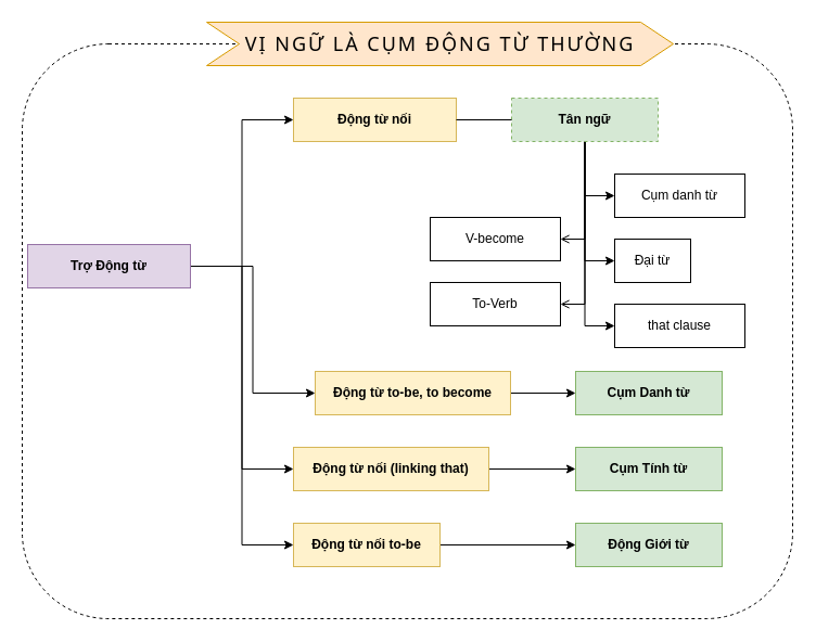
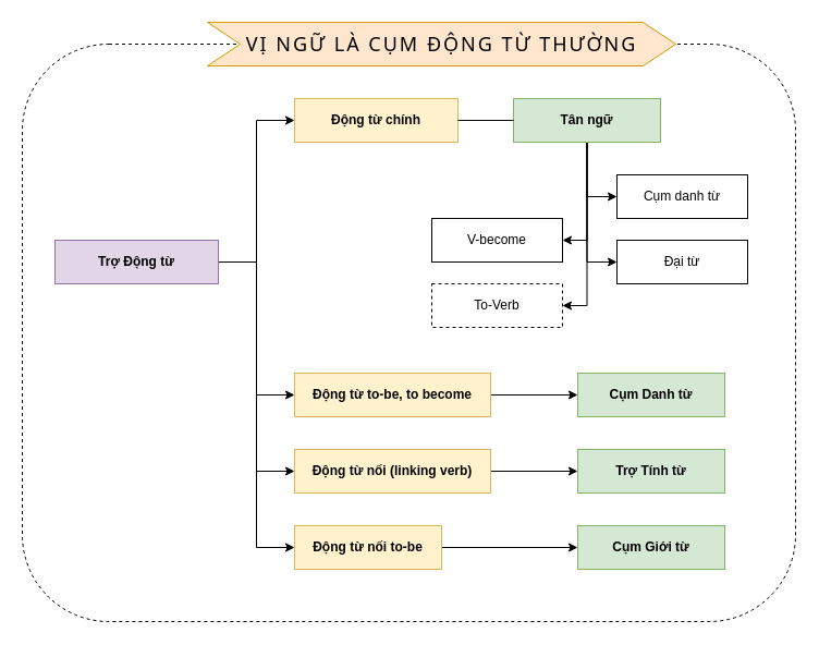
  <mxCell id="0" />
  <mxCell id="1" parent="0" />
  <mxCell id="2" value="" style="rounded=1;whiteSpace=wrap;html=1;dashed=1;" parent="1" vertex="1"><mxGeometry y="40" width="710" height="530" as="geometry" x="20" /></mxCell>
- <mxCell id="3" value="Động từ nối" style="rounded=0;whiteSpace=wrap;html=1;fillColor=#fff2cc;strokeColor=#d6b656;fontStyle=1" parent="1" vertex="1"><mxGeometry x="270" y="90" width="150" height="40" as="geometry" /></mxCell>
+ <mxCell id="3" value="Động từ chính" style="rounded=0;whiteSpace=wrap;html=1;fillColor=#fff2cc;strokeColor=#d6b656;fontStyle=1" parent="1" vertex="1"><mxGeometry x="270" y="90" width="150" height="40" as="geometry" /></mxCell>
  <mxCell id="4" style="edgeStyle=orthogonalEdgeStyle;rounded=0;orthogonalLoop=1;jettySize=auto;html=1;entryX=0;entryY=0.5;entryDx=0;entryDy=0;" parent="1" source="9" target="10" edge="1"><mxGeometry relative="1" as="geometry" /></mxCell>
  <mxCell id="5" style="edgeStyle=orthogonalEdgeStyle;rounded=0;orthogonalLoop=1;jettySize=auto;html=1;entryX=0;entryY=0.5;entryDx=0;entryDy=0;" parent="1" source="9" target="11" edge="1"><mxGeometry relative="1" as="geometry" /></mxCell>
- <mxCell id="6" style="edgeStyle=orthogonalEdgeStyle;rounded=0;orthogonalLoop=1;jettySize=auto;html=1;entryX=0;entryY=0.5;entryDx=0;entryDy=0;" parent="1" source="9" target="12" edge="1"><mxGeometry relative="1" as="geometry" /></mxCell>
- <mxCell id="7" style="edgeStyle=orthogonalEdgeStyle;rounded=0;orthogonalLoop=1;jettySize=auto;html=1;entryX=1;entryY=0.5;entryDx=0;entryDy=0;endArrow=open;" parent="1" source="9" target="13" edge="1"><mxGeometry relative="1" as="geometry" /></mxCell>
- <mxCell id="8" style="edgeStyle=orthogonalEdgeStyle;rounded=0;orthogonalLoop=1;jettySize=auto;html=1;entryX=1;entryY=0.5;entryDx=0;entryDy=0;endArrow=open;" parent="1" source="9" target="14" edge="1"><mxGeometry relative="1" as="geometry" /></mxCell>
- <mxCell id="9" value="Tân ngữ" style="rounded=0;whiteSpace=wrap;html=1;fillColor=#d5e8d4;strokeColor=#82b366;fontStyle=1;dashed=1;" parent="1" vertex="1"><mxGeometry x="471" y="90" width="135" height="40" as="geometry" /></mxCell>
+ <mxCell id="7" style="edgeStyle=orthogonalEdgeStyle;rounded=0;orthogonalLoop=1;jettySize=auto;html=1;entryX=1;entryY=0.5;entryDx=0;entryDy=0;" parent="1" source="9" target="13" edge="1"><mxGeometry relative="1" as="geometry" /></mxCell>
+ <mxCell id="8" style="edgeStyle=orthogonalEdgeStyle;rounded=0;orthogonalLoop=1;jettySize=auto;html=1;entryX=1;entryY=0.5;entryDx=0;entryDy=0;" parent="1" source="9" target="14" edge="1"><mxGeometry relative="1" as="geometry" /></mxCell>
+ <mxCell id="9" value="Tân ngữ" style="rounded=0;whiteSpace=wrap;html=1;fillColor=#d5e8d4;strokeColor=#82b366;fontStyle=1" parent="1" vertex="1"><mxGeometry x="471" y="90" width="135" height="40" as="geometry" /></mxCell>
  <mxCell id="10" value="Cụm danh từ" style="rounded=0;whiteSpace=wrap;html=1;" parent="1" vertex="1"><mxGeometry x="566" y="160" width="120" height="40" as="geometry" /></mxCell>
- <mxCell id="11" value="Đại từ" style="rounded=0;whiteSpace=wrap;html=1;" parent="1" vertex="1"><mxGeometry x="566" y="220" width="70" height="40" as="geometry" /></mxCell>
- <mxCell id="12" value="that clause" style="rounded=0;whiteSpace=wrap;html=1;" parent="1" vertex="1"><mxGeometry x="566" y="280" width="120" height="40" as="geometry" /></mxCell>
+ <mxCell id="11" value="Đại từ" style="rounded=0;whiteSpace=wrap;html=1;" parent="1" vertex="1"><mxGeometry x="566" y="220" width="120" height="40" as="geometry" /></mxCell>
  <mxCell id="13" value="V-become" style="rounded=0;whiteSpace=wrap;html=1;" parent="1" vertex="1"><mxGeometry x="396" y="200" width="120" height="40" as="geometry" /></mxCell>
- <mxCell id="14" value="To-Verb" style="rounded=0;whiteSpace=wrap;html=1;" parent="1" vertex="1"><mxGeometry x="396" y="260" width="120" height="40" as="geometry" /></mxCell>
+ <mxCell id="14" value="To-Verb" style="rounded=0;whiteSpace=wrap;html=1;dashed=1;" parent="1" vertex="1"><mxGeometry x="396" y="260" width="120" height="40" as="geometry" /></mxCell>
  <mxCell id="15" value="" style="endArrow=none;html=1;exitX=1;exitY=0.5;exitDx=0;exitDy=0;entryX=0;entryY=0.5;entryDx=0;entryDy=0;" parent="1" source="3" target="9" edge="1"><mxGeometry width="50" height="50" relative="1" as="geometry"><mxPoint x="626" y="310" as="sourcePoint" /><mxPoint x="676" y="260" as="targetPoint" /></mxGeometry></mxCell>
  <mxCell id="16" style="edgeStyle=orthogonalEdgeStyle;rounded=0;orthogonalLoop=1;jettySize=auto;html=1;entryX=0;entryY=0.5;entryDx=0;entryDy=0;" parent="1" source="20" target="3" edge="1"><mxGeometry relative="1" as="geometry" /></mxCell>
  <mxCell id="17" style="edgeStyle=orthogonalEdgeStyle;rounded=0;orthogonalLoop=1;jettySize=auto;html=1;entryX=0;entryY=0.5;entryDx=0;entryDy=0;" parent="1" source="20" target="22" edge="1"><mxGeometry relative="1" as="geometry" /></mxCell>
  <mxCell id="18" style="edgeStyle=orthogonalEdgeStyle;rounded=0;orthogonalLoop=1;jettySize=auto;html=1;entryX=0;entryY=0.5;entryDx=0;entryDy=0;" parent="1" source="20" target="25" edge="1"><mxGeometry relative="1" as="geometry" /></mxCell>
  <mxCell id="19" style="edgeStyle=orthogonalEdgeStyle;rounded=0;orthogonalLoop=1;jettySize=auto;html=1;entryX=0;entryY=0.5;entryDx=0;entryDy=0;" parent="1" source="20" target="28" edge="1"><mxGeometry relative="1" as="geometry" /></mxCell>
- <mxCell id="20" value="Trợ Động từ" style="rounded=0;whiteSpace=wrap;html=1;fillColor=#e1d5e7;strokeColor=#9673a6;fontStyle=1" parent="1" vertex="1"><mxGeometry x="25" y="225" width="150" height="40" as="geometry" /></mxCell>
+ <mxCell id="20" value="Trợ Động từ" style="rounded=0;whiteSpace=wrap;html=1;fillColor=#e1d5e7;strokeColor=#9673a6;fontStyle=1" parent="1" vertex="1"><mxGeometry x="50" y="220" width="150" height="40" as="geometry" /></mxCell>
  <mxCell id="21" style="edgeStyle=orthogonalEdgeStyle;rounded=0;orthogonalLoop=1;jettySize=auto;html=1;" parent="1" source="22" target="23" edge="1"><mxGeometry relative="1" as="geometry" /></mxCell>
- <mxCell id="22" value="Động từ to-be, to become" style="rounded=0;whiteSpace=wrap;html=1;fillColor=#fff2cc;strokeColor=#d6b656;fontStyle=1" parent="1" vertex="1"><mxGeometry x="290" y="342" width="180" height="40" as="geometry" /></mxCell>
+ <mxCell id="22" value="Động từ to-be, to become" style="rounded=0;whiteSpace=wrap;html=1;fillColor=#fff2cc;strokeColor=#d6b656;fontStyle=1" parent="1" vertex="1"><mxGeometry x="270" y="342" width="180" height="40" as="geometry" /></mxCell>
  <mxCell id="23" value="Cụm Danh từ" style="rounded=0;whiteSpace=wrap;html=1;fillColor=#d5e8d4;strokeColor=#82b366;fontStyle=1" parent="1" vertex="1"><mxGeometry x="530" y="342" width="135" height="40" as="geometry" /></mxCell>
  <mxCell id="24" style="edgeStyle=orthogonalEdgeStyle;rounded=0;orthogonalLoop=1;jettySize=auto;html=1;entryX=0;entryY=0.5;entryDx=0;entryDy=0;" parent="1" source="25" target="26" edge="1"><mxGeometry relative="1" as="geometry" /></mxCell>
- <mxCell id="25" value="Động từ nối (linking that)" style="rounded=0;whiteSpace=wrap;html=1;fillColor=#fff2cc;strokeColor=#d6b656;fontStyle=1" parent="1" vertex="1"><mxGeometry x="270" y="412" width="180" height="40" as="geometry" /></mxCell>
- <mxCell id="26" value="Cụm Tính từ" style="rounded=0;whiteSpace=wrap;html=1;fillColor=#d5e8d4;strokeColor=#82b366;fontStyle=1" parent="1" vertex="1"><mxGeometry x="530" y="412" width="135" height="40" as="geometry" /></mxCell>
+ <mxCell id="25" value="Động từ nối (linking verb)" style="rounded=0;whiteSpace=wrap;html=1;fillColor=#fff2cc;strokeColor=#d6b656;fontStyle=1" parent="1" vertex="1"><mxGeometry x="270" y="412" width="180" height="40" as="geometry" /></mxCell>
+ <mxCell id="26" value="Trợ Tính từ" style="rounded=0;whiteSpace=wrap;html=1;fillColor=#d5e8d4;strokeColor=#82b366;fontStyle=1" parent="1" vertex="1"><mxGeometry x="530" y="412" width="135" height="40" as="geometry" /></mxCell>
  <mxCell id="27" style="edgeStyle=orthogonalEdgeStyle;rounded=0;orthogonalLoop=1;jettySize=auto;html=1;entryX=0;entryY=0.5;entryDx=0;entryDy=0;" parent="1" source="28" target="29" edge="1"><mxGeometry relative="1" as="geometry" /></mxCell>
  <mxCell id="28" value="Động từ nối to-be" style="rounded=0;whiteSpace=wrap;html=1;fillColor=#fff2cc;strokeColor=#d6b656;fontStyle=1" parent="1" vertex="1"><mxGeometry x="270" y="482" width="135" height="40" as="geometry" /></mxCell>
- <mxCell id="29" value="Động Giới từ" style="rounded=0;whiteSpace=wrap;html=1;fillColor=#d5e8d4;strokeColor=#82b366;fontStyle=1" parent="1" vertex="1"><mxGeometry x="530" y="482" width="135" height="40" as="geometry" /></mxCell>
+ <mxCell id="29" value="Cụm Giới từ" style="rounded=0;whiteSpace=wrap;html=1;fillColor=#d5e8d4;strokeColor=#82b366;fontStyle=1" parent="1" vertex="1"><mxGeometry x="530" y="482" width="135" height="40" as="geometry" /></mxCell>
  <mxCell id="30" value="&lt;h5 id=&quot;trường-hợp-1-vị-ngữ-là-cụm-động-từ-thường&quot; style=&quot;box-sizing: inherit ; font-size: 18px ; font-family: &amp;#34;segoe ui&amp;#34; , &amp;#34;arial&amp;#34; , sans-serif ; font-weight: 400 ; margin: 10px 0px ; letter-spacing: 2px&quot;&gt;VỊ NGỮ LÀ CỤM ĐỘNG TỪ THƯỜNG&lt;/h5&gt;" style="html=1;shadow=0;dashed=0;align=center;verticalAlign=middle;shape=mxgraph.arrows2.arrow;dy=0;dx=30;notch=30;fillColor=#ffe6cc;strokeColor=#d79b00;" parent="1" vertex="1"><mxGeometry x="190" width="430" height="40" as="geometry" y="20" /></mxCell>
